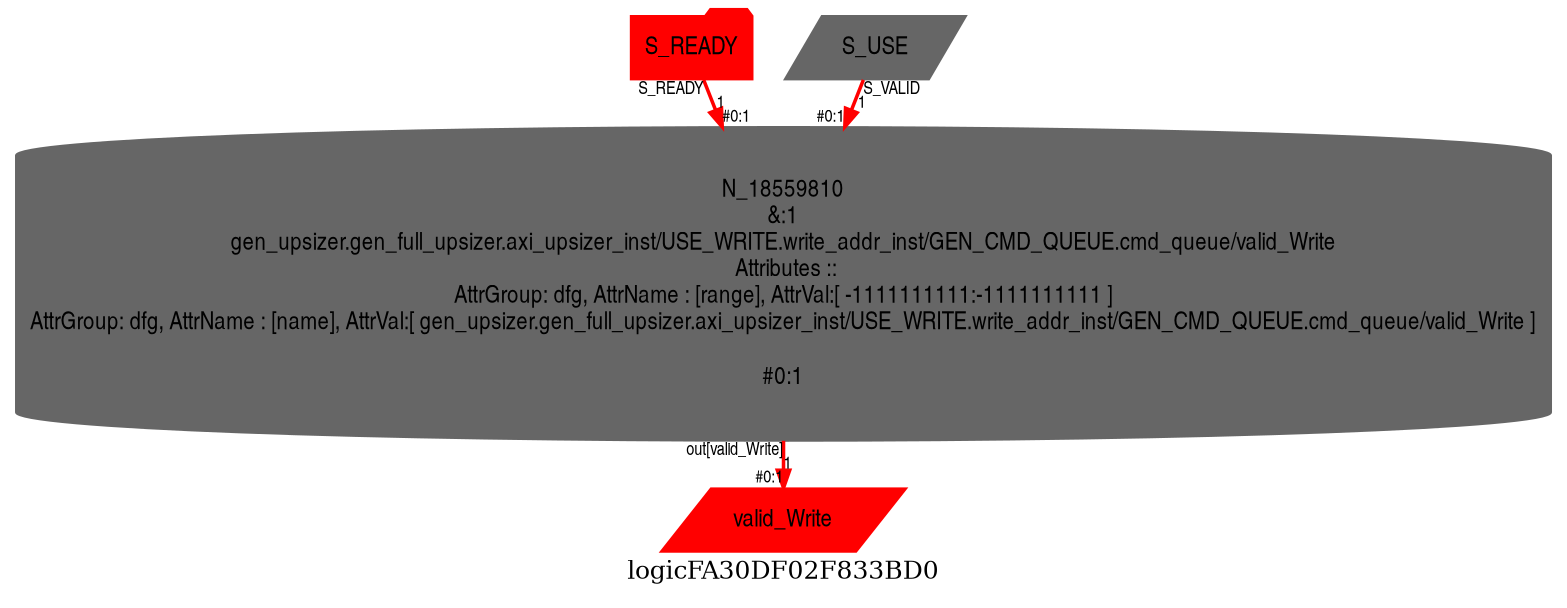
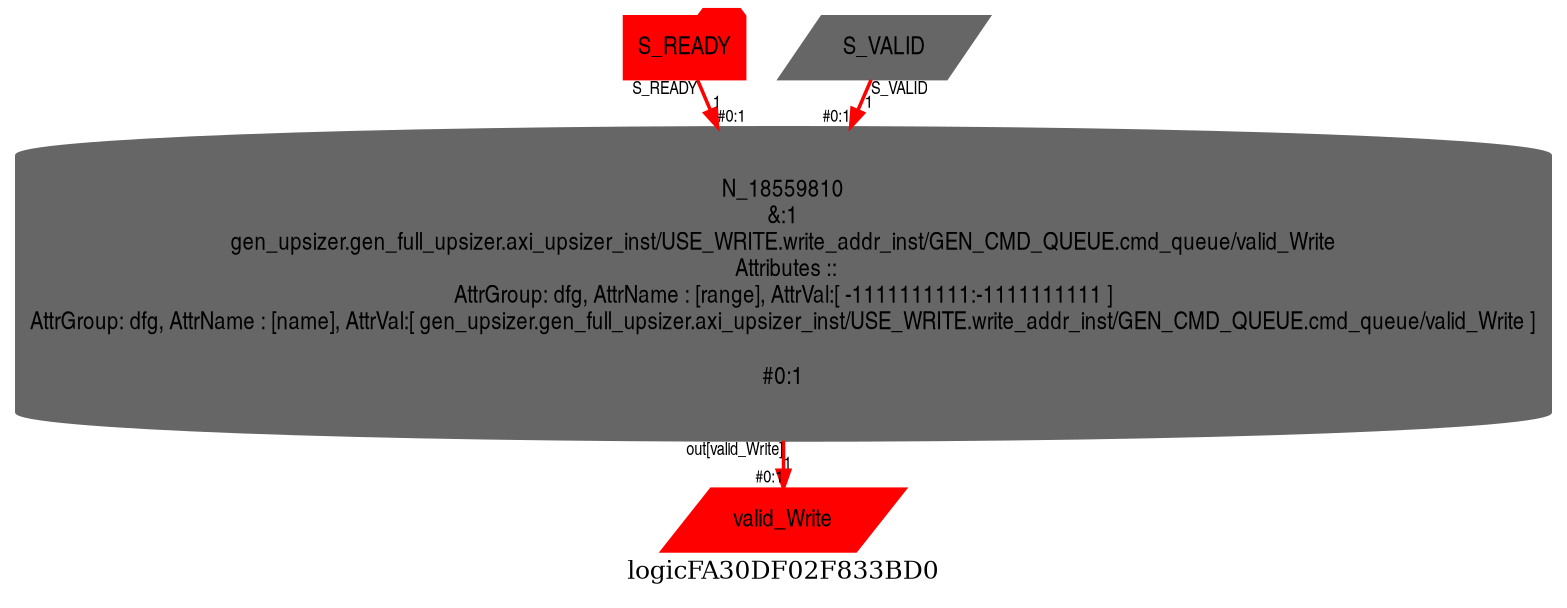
  digraph {
    label=logicFA30DF02F833BD0
    ranksep=0.1
    splines=true
    node [color=red fontname=helveticanarrow shape=parallelogram style=filled]
    edge [color="#ff0000" fontname=helveticanarrow fontsize=10 headlabel="#0:1" style=bold]
    n1 [label=S_READY shape=folder]
-   n2 [color=gray40 label=S_USE]
+   n2 [color=gray40 label=S_VALID]
    n3 [label=valid_Write]
    n4 [color=gray40 label="N_18559810\n&:1\ngen_upsizer.gen_full_upsizer.axi_upsizer_inst/USE_WRITE.write_addr_inst/GEN_CMD_QUEUE.cmd_queue/valid_Write\n Attributes ::\nAttrGroup: dfg, AttrName : [range], AttrVal:[ -1111111111:-1111111111 ]\nAttrGroup: dfg, AttrName : [name], AttrVal:[ gen_upsizer.gen_full_upsizer.axi_upsizer_inst/USE_WRITE.write_addr_inst/GEN_CMD_QUEUE.cmd_queue/valid_Write ]\n\n#0:1\n" shape=cylinder]
    subgraph sub_1 {
      rank=source
      n1
      n2
    }
    subgraph sub_2 {
      rank=sink
      n3
    }
    n1 -> n4 [label=1 taillabel=S_READY]
    n2 -> n4 [label=1 taillabel=S_VALID]
    n4 -> n3 [label=1 taillabel="out[valid_Write]"]
  }
